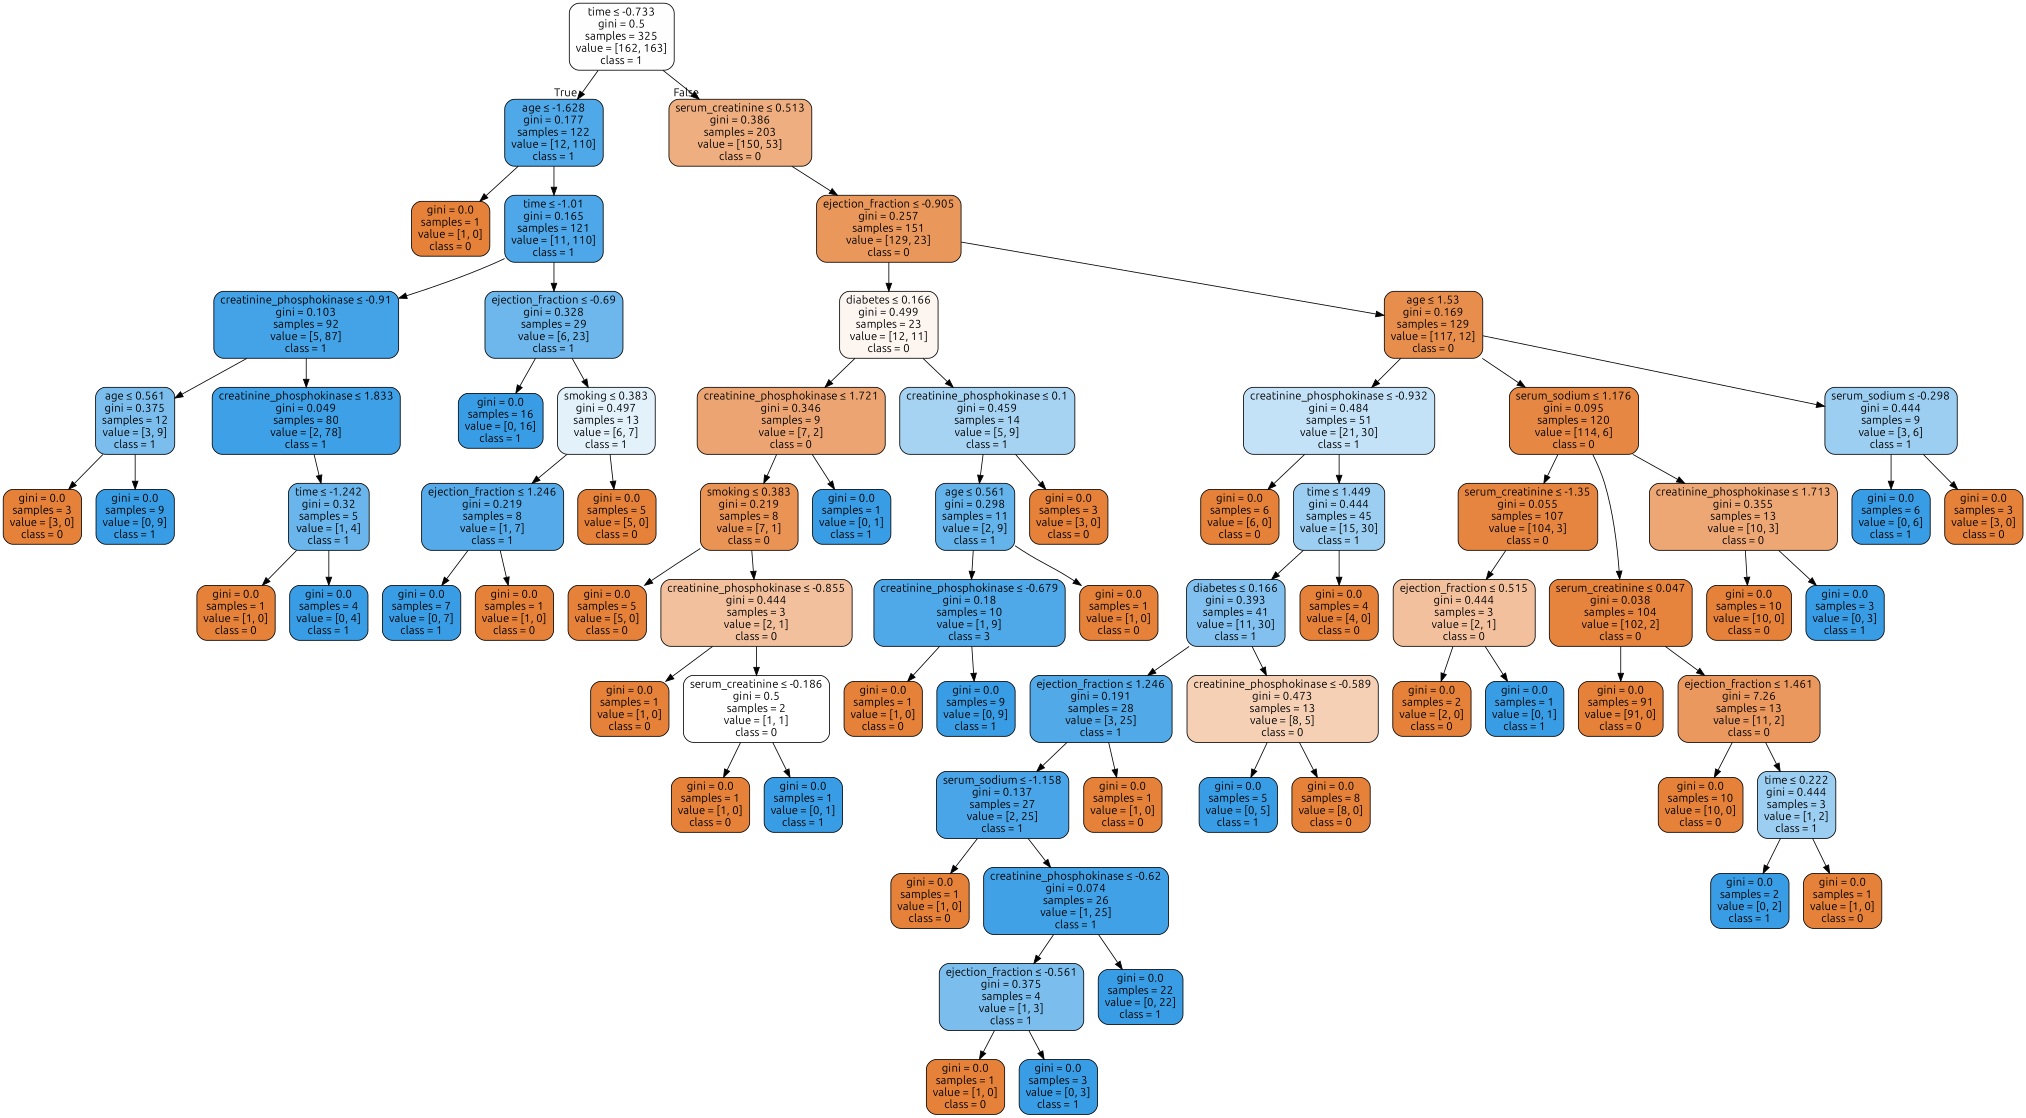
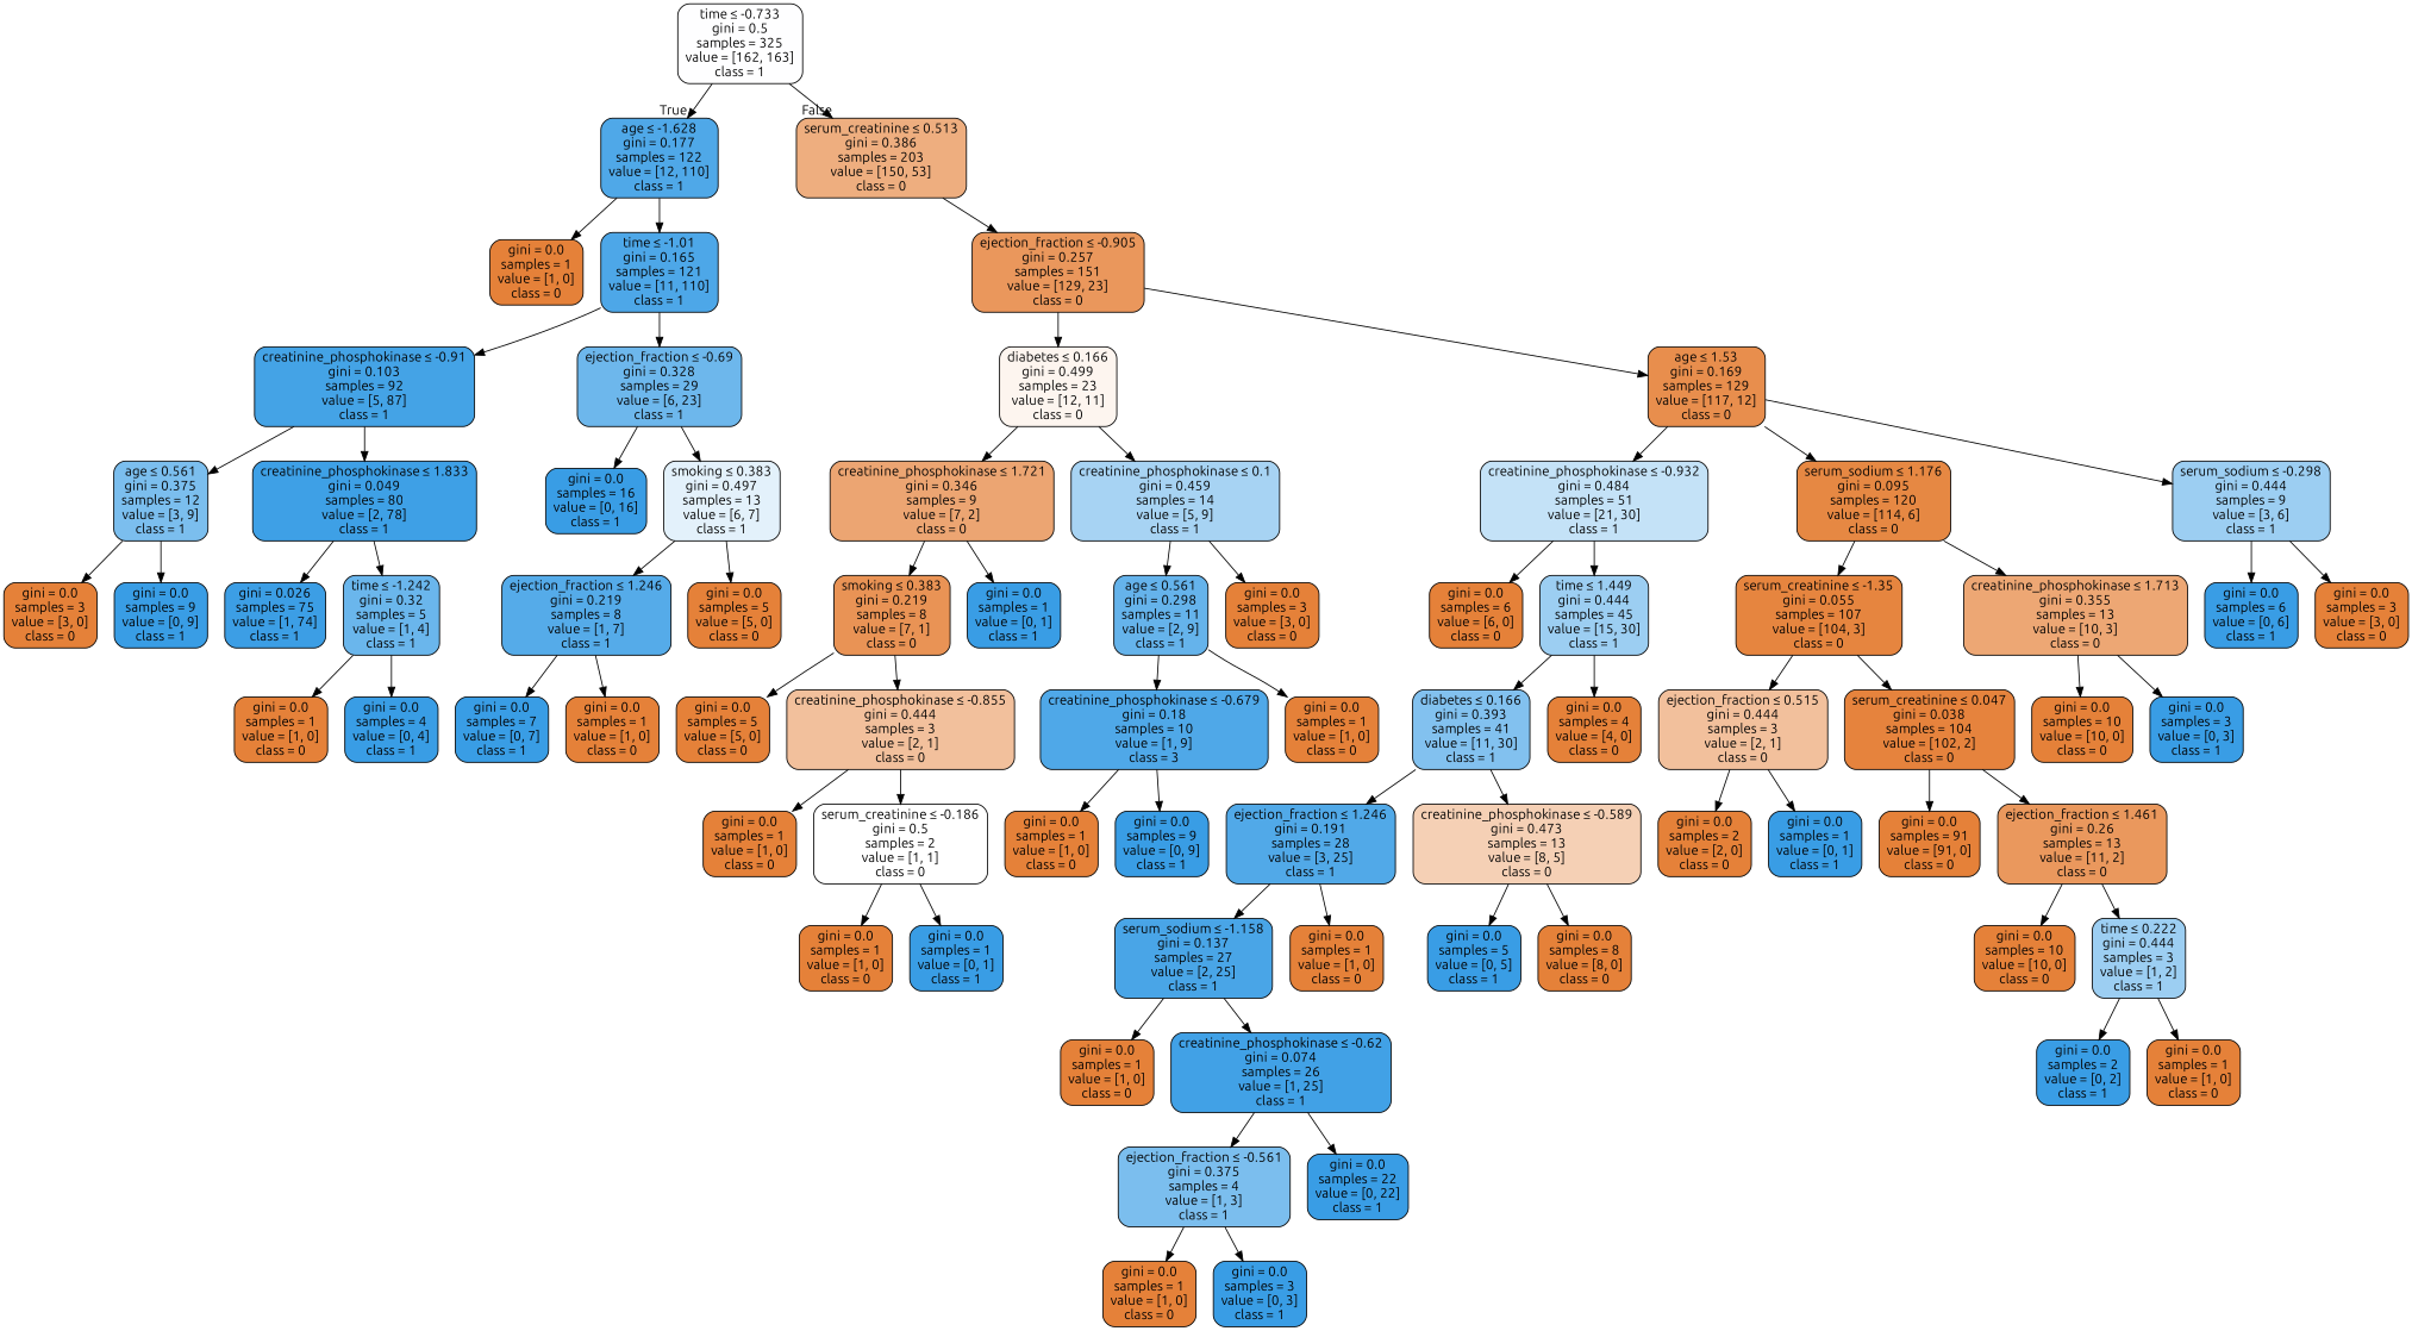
  digraph {
    fontname=Ubuntu
    node [color=black fillcolor="#e58139" fontname=Ubuntu shape=box style="filled, rounded"]
    edge [fontname=Ubuntu]
    n1 [fillcolor="#fefeff" label=<time &le; -0.733<br/>gini = 0.5<br/>samples = 325<br/>value = [162, 163]<br/>class = 1>]
    n2 [fillcolor="#4fa8e8" label=<age &le; -1.628<br/>gini = 0.177<br/>samples = 122<br/>value = [12, 110]<br/>class = 1>]
    n3 [fillcolor="#eeae7f" label=<serum_creatinine &le; 0.513<br/>gini = 0.386<br/>samples = 203<br/>value = [150, 53]<br/>class = 0>]
    n4 [label=<gini = 0.0<br/>samples = 1<br/>value = [1, 0]<br/>class = 0>]
    n5 [fillcolor="#4da7e8" label=<time &le; -1.01<br/>gini = 0.165<br/>samples = 121<br/>value = [11, 110]<br/>class = 1>]
    n6 [fillcolor="#ea975c" label=<ejection_fraction &le; -0.905<br/>gini = 0.257<br/>samples = 151<br/>value = [129, 23]<br/>class = 0>]
    n7 [fillcolor="#44a3e6" label=<creatinine_phosphokinase &le; -0.91<br/>gini = 0.103<br/>samples = 92<br/>value = [5, 87]<br/>class = 1>]
    n8 [fillcolor="#6db7ec" label=<ejection_fraction &le; -0.69<br/>gini = 0.328<br/>samples = 29<br/>value = [6, 23]<br/>class = 1>]
    n9 [fillcolor="#7bbeee" label=<age &le; 0.561<br/>gini = 0.375<br/>samples = 12<br/>value = [3, 9]<br/>class = 1>]
    n10 [fillcolor="#3ea0e6" label=<creatinine_phosphokinase &le; 1.833<br/>gini = 0.049<br/>samples = 80<br/>value = [2, 78]<br/>class = 1>]
    n11 [fillcolor="#399de5" label=<gini = 0.0<br/>samples = 16<br/>value = [0, 16]<br/>class = 1>]
    n12 [fillcolor="#e3f1fb" label=<smoking &le; 0.383<br/>gini = 0.497<br/>samples = 13<br/>value = [6, 7]<br/>class = 1>]
    n13 [label=<gini = 0.0<br/>samples = 3<br/>value = [3, 0]<br/>class = 0>]
    n14 [fillcolor="#399de5" label=<gini = 0.0<br/>samples = 9<br/>value = [0, 9]<br/>class = 1>]
+   n15 [fillcolor="#3c9ee5" label=<gini = 0.026<br/>samples = 75<br/>value = [1, 74]<br/>class = 1>]
    n16 [fillcolor="#6ab6ec" label=<time &le; -1.242<br/>gini = 0.32<br/>samples = 5<br/>value = [1, 4]<br/>class = 1>]
    n17 [label=<gini = 0.0<br/>samples = 1<br/>value = [1, 0]<br/>class = 0>]
    n18 [fillcolor="#399de5" label=<gini = 0.0<br/>samples = 4<br/>value = [0, 4]<br/>class = 1>]
    n19 [fillcolor="#55abe9" label=<ejection_fraction &le; 1.246<br/>gini = 0.219<br/>samples = 8<br/>value = [1, 7]<br/>class = 1>]
    n20 [label=<gini = 0.0<br/>samples = 5<br/>value = [5, 0]<br/>class = 0>]
    n21 [fillcolor="#399de5" label=<gini = 0.0<br/>samples = 7<br/>value = [0, 7]<br/>class = 1>]
    n22 [label=<gini = 0.0<br/>samples = 1<br/>value = [1, 0]<br/>class = 0>]
    n23 [fillcolor="#fdf5ef" label=<diabetes &le; 0.166<br/>gini = 0.499<br/>samples = 23<br/>value = [12, 11]<br/>class = 0>]
    n24 [fillcolor="#e88e4d" label=<age &le; 1.53<br/>gini = 0.169<br/>samples = 129<br/>value = [117, 12]<br/>class = 0>]
    n25 [fillcolor="#c4e2f7" label=<creatinine_phosphokinase &le; -0.932<br/>gini = 0.484<br/>samples = 51<br/>value = [21, 30]<br/>class = 1>]
    n26 [label=<gini = 0.0<br/>samples = 6<br/>value = [6, 0]<br/>class = 0>]
    n27 [fillcolor="#9ccef2" label=<time &le; 1.449<br/>gini = 0.444<br/>samples = 45<br/>value = [15, 30]<br/>class = 1>]
    n28 [fillcolor="#eca572" label=<creatinine_phosphokinase &le; 1.721<br/>gini = 0.346<br/>samples = 9<br/>value = [7, 2]<br/>class = 0>]
    n29 [fillcolor="#a7d3f3" label=<creatinine_phosphokinase &le; 0.1<br/>gini = 0.459<br/>samples = 14<br/>value = [5, 9]<br/>class = 1>]
    n30 [fillcolor="#e68843" label=<serum_sodium &le; 1.176<br/>gini = 0.095<br/>samples = 120<br/>value = [114, 6]<br/>class = 0>]
    n31 [fillcolor="#9ccef2" label=<serum_sodium &le; -0.298<br/>gini = 0.444<br/>samples = 9<br/>value = [3, 6]<br/>class = 1>]
    n32 [fillcolor="#e99355" label=<smoking &le; 0.383<br/>gini = 0.219<br/>samples = 8<br/>value = [7, 1]<br/>class = 0>]
    n33 [fillcolor="#399de5" label=<gini = 0.0<br/>samples = 1<br/>value = [0, 1]<br/>class = 1>]
    n34 [fillcolor="#65b3eb" label=<age &le; 0.561<br/>gini = 0.298<br/>samples = 11<br/>value = [2, 9]<br/>class = 1>]
    n35 [label=<gini = 0.0<br/>samples = 3<br/>value = [3, 0]<br/>class = 0>]
    n36 [label=<gini = 0.0<br/>samples = 5<br/>value = [5, 0]<br/>class = 0>]
    n37 [fillcolor="#f2c09c" label=<creatinine_phosphokinase &le; -0.855<br/>gini = 0.444<br/>samples = 3<br/>value = [2, 1]<br/>class = 0>]
    n38 [label=<gini = 0.0<br/>samples = 1<br/>value = [1, 0]<br/>class = 0>]
    n39 [fillcolor="#ffffff" label=<serum_creatinine &le; -0.186<br/>gini = 0.5<br/>samples = 2<br/>value = [1, 1]<br/>class = 0>]
    n40 [label=<gini = 0.0<br/>samples = 1<br/>value = [1, 0]<br/>class = 0>]
    n41 [fillcolor="#399de5" label=<gini = 0.0<br/>samples = 1<br/>value = [0, 1]<br/>class = 1>]
    n42 [fillcolor="#4fa8e8" label=<creatinine_phosphokinase &le; -0.679<br/>gini = 0.18<br/>samples = 10<br/>value = [1, 9]<br/>class = 3>]
    n43 [label=<gini = 0.0<br/>samples = 1<br/>value = [1, 0]<br/>class = 0>]
    n44 [label=<gini = 0.0<br/>samples = 1<br/>value = [1, 0]<br/>class = 0>]
    n45 [fillcolor="#399de5" label=<gini = 0.0<br/>samples = 9<br/>value = [0, 9]<br/>class = 1>]
    n46 [fillcolor="#e6853f" label=<serum_creatinine &le; -1.35<br/>gini = 0.055<br/>samples = 107<br/>value = [104, 3]<br/>class = 0>]
    n47 [fillcolor="#eda774" label=<creatinine_phosphokinase &le; 1.713<br/>gini = 0.355<br/>samples = 13<br/>value = [10, 3]<br/>class = 0>]
    n48 [fillcolor="#399de5" label=<gini = 0.0<br/>samples = 6<br/>value = [0, 6]<br/>class = 1>]
    n49 [label=<gini = 0.0<br/>samples = 3<br/>value = [3, 0]<br/>class = 0>]
    n50 [fillcolor="#f2c09c" label=<ejection_fraction &le; 0.515<br/>gini = 0.444<br/>samples = 3<br/>value = [2, 1]<br/>class = 0>]
    n51 [fillcolor="#e6833d" label=<serum_creatinine &le; 0.047<br/>gini = 0.038<br/>samples = 104<br/>value = [102, 2]<br/>class = 0>]
    n52 [label=<gini = 0.0<br/>samples = 10<br/>value = [10, 0]<br/>class = 0>]
    n53 [fillcolor="#399de5" label=<gini = 0.0<br/>samples = 3<br/>value = [0, 3]<br/>class = 1>]
    n54 [label=<gini = 0.0<br/>samples = 2<br/>value = [2, 0]<br/>class = 0>]
    n55 [fillcolor="#399de5" label=<gini = 0.0<br/>samples = 1<br/>value = [0, 1]<br/>class = 1>]
    n56 [label=<gini = 0.0<br/>samples = 91<br/>value = [91, 0]<br/>class = 0>]
-   n57 [fillcolor="#ea985d" label=<ejection_fraction &le; 1.461<br/>gini = 7.26<br/>samples = 13<br/>value = [11, 2]<br/>class = 0>]
+   n57 [fillcolor="#ea985d" label=<ejection_fraction &le; 1.461<br/>gini = 0.26<br/>samples = 13<br/>value = [11, 2]<br/>class = 0>]
    n58 [label=<gini = 0.0<br/>samples = 10<br/>value = [10, 0]<br/>class = 0>]
    n59 [fillcolor="#9ccef2" label=<time &le; 0.222<br/>gini = 0.444<br/>samples = 3<br/>value = [1, 2]<br/>class = 1>]
    n60 [fillcolor="#399de5" label=<gini = 0.0<br/>samples = 2<br/>value = [0, 2]<br/>class = 1>]
    n61 [label=<gini = 0.0<br/>samples = 1<br/>value = [1, 0]<br/>class = 0>]
    n62 [fillcolor="#82c1ef" label=<diabetes &le; 0.166<br/>gini = 0.393<br/>samples = 41<br/>value = [11, 30]<br/>class = 1>]
    n63 [label=<gini = 0.0<br/>samples = 4<br/>value = [4, 0]<br/>class = 0>]
    n64 [fillcolor="#51a9e8" label=<ejection_fraction &le; 1.246<br/>gini = 0.191<br/>samples = 28<br/>value = [3, 25]<br/>class = 1>]
    n65 [fillcolor="#f5d0b5" label=<creatinine_phosphokinase &le; -0.589<br/>gini = 0.473<br/>samples = 13<br/>value = [8, 5]<br/>class = 0>]
    n66 [fillcolor="#49a5e7" label=<serum_sodium &le; -1.158<br/>gini = 0.137<br/>samples = 27<br/>value = [2, 25]<br/>class = 1>]
    n67 [label=<gini = 0.0<br/>samples = 1<br/>value = [1, 0]<br/>class = 0>]
    n68 [fillcolor="#399de5" label=<gini = 0.0<br/>samples = 5<br/>value = [0, 5]<br/>class = 1>]
    n69 [label=<gini = 0.0<br/>samples = 8<br/>value = [8, 0]<br/>class = 0>]
    n70 [label=<gini = 0.0<br/>samples = 1<br/>value = [1, 0]<br/>class = 0>]
    n71 [fillcolor="#41a1e6" label=<creatinine_phosphokinase &le; -0.62<br/>gini = 0.074<br/>samples = 26<br/>value = [1, 25]<br/>class = 1>]
    n72 [fillcolor="#7bbeee" label=<ejection_fraction &le; -0.561<br/>gini = 0.375<br/>samples = 4<br/>value = [1, 3]<br/>class = 1>]
    n73 [fillcolor="#399de5" label=<gini = 0.0<br/>samples = 22<br/>value = [0, 22]<br/>class = 1>]
    n74 [label=<gini = 0.0<br/>samples = 1<br/>value = [1, 0]<br/>class = 0>]
    n75 [fillcolor="#399de5" label=<gini = 0.0<br/>samples = 3<br/>value = [0, 3]<br/>class = 1>]
    n1 -> n2 [headlabel=True labelangle=45 labeldistance=2.5]
    n1 -> n3 [headlabel=False labelangle=-45 labeldistance=2.5]
    n2 -> n4
    n2 -> n5
    n3 -> n6
    n5 -> n7
    n5 -> n8
    n6 -> n23
    n6 -> n24
    n7 -> n9
    n7 -> n10
    n8 -> n11
    n8 -> n12
    n9 -> n13
    n9 -> n14
+   n10 -> n15
    n10 -> n16
    n12 -> n19
    n12 -> n20
    n16 -> n17
    n16 -> n18
    n19 -> n21
    n19 -> n22
    n23 -> n28
    n23 -> n29
    n24 -> n25
    n24 -> n30
    n24 -> n31
    n25 -> n26
    n25 -> n27
    n27 -> n62
    n27 -> n63
    n28 -> n32
    n28 -> n33
    n29 -> n34
    n29 -> n35
    n30 -> n46
    n30 -> n47
    n31 -> n48
    n31 -> n49
    n32 -> n36
    n32 -> n37
    n34 -> n42
    n34 -> n43
    n37 -> n38
    n37 -> n39
    n39 -> n40
    n39 -> n41
    n42 -> n44
    n42 -> n45
    n46 -> n50
-   n30 -> n51
+   n46 -> n51
    n47 -> n52
    n47 -> n53
    n50 -> n54
    n50 -> n55
    n51 -> n56
    n51 -> n57
    n57 -> n58
    n57 -> n59
    n59 -> n60
    n59 -> n61
    n62 -> n64
    n62 -> n65
    n64 -> n66
    n64 -> n67
    n65 -> n68
    n65 -> n69
    n66 -> n70
    n66 -> n71
    n71 -> n72
    n71 -> n73
    n72 -> n74
    n72 -> n75
  }
